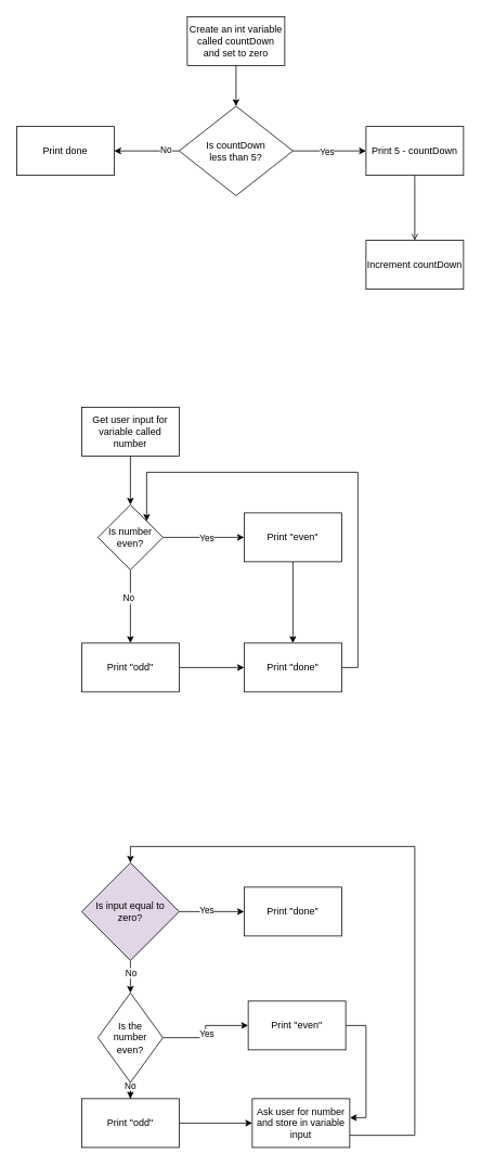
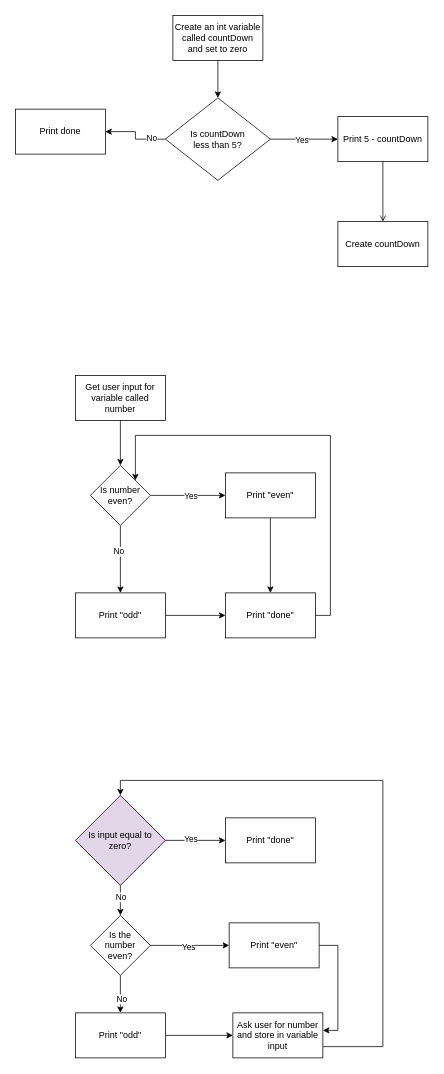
  <mxCell id="0" />
  <mxCell id="1" parent="0" />
  <mxCell id="2" value="" style="edgeStyle=orthogonalEdgeStyle;rounded=0;orthogonalLoop=1;jettySize=auto;html=1;" edge="1" parent="1" source="3" target="8"><mxGeometry relative="1" as="geometry" /></mxCell>
  <mxCell id="3" value="Create an int variable called countDown and set to zero" style="rounded=0;whiteSpace=wrap;html=1;" vertex="1" parent="1"><mxGeometry x="230" y="20" width="120" height="60" as="geometry" /></mxCell>
  <mxCell id="4" value="" style="edgeStyle=orthogonalEdgeStyle;rounded=0;orthogonalLoop=1;jettySize=auto;html=1;" edge="1" parent="1" source="8" target="10"><mxGeometry relative="1" as="geometry" /></mxCell>
  <mxCell id="5" value="Yes" style="edgeLabel;html=1;align=center;verticalAlign=middle;resizable=0;points=[];" vertex="1" connectable="0" parent="4"><mxGeometry x="-0.1" relative="1" as="geometry"><mxPoint as="offset" /></mxGeometry></mxCell>
  <mxCell id="6" style="edgeStyle=orthogonalEdgeStyle;rounded=0;orthogonalLoop=1;jettySize=auto;html=1;" edge="1" parent="1" source="8" target="12"><mxGeometry relative="1" as="geometry" /></mxCell>
  <mxCell id="7" value="No" style="edgeLabel;html=1;align=center;verticalAlign=middle;resizable=0;points=[];" vertex="1" connectable="0" parent="6"><mxGeometry x="-0.561" y="-2" relative="1" as="geometry"><mxPoint x="1" as="offset" /></mxGeometry></mxCell>
  <mxCell id="8" value="Is countDown &lt;br&gt;less than 5?" style="rhombus;whiteSpace=wrap;html=1;rounded=0;" vertex="1" parent="1"><mxGeometry x="220" y="130" width="140" height="110" as="geometry" /></mxCell>
  <mxCell id="9" value="" style="edgeStyle=orthogonalEdgeStyle;rounded=0;orthogonalLoop=1;jettySize=auto;html=1;endArrow=open;" edge="1" parent="1" source="10" target="11"><mxGeometry relative="1" as="geometry" /></mxCell>
  <mxCell id="10" value="Print 5 - countDown" style="whiteSpace=wrap;html=1;rounded=0;" vertex="1" parent="1"><mxGeometry x="450" y="155" width="120" height="60" as="geometry" /></mxCell>
- <mxCell id="11" value="Increment countDown" style="whiteSpace=wrap;html=1;rounded=0;" vertex="1" parent="1"><mxGeometry x="450" y="295" width="120" height="60" as="geometry" /></mxCell>
- <mxCell id="12" value="Print done" style="whiteSpace=wrap;html=1;rounded=0;" vertex="1" parent="1"><mxGeometry x="20" y="155" width="120" height="60" as="geometry" /></mxCell>
+ <mxCell id="11" value="Create countDown" style="whiteSpace=wrap;html=1;rounded=0;" vertex="1" parent="1"><mxGeometry x="450" y="295" width="120" height="60" as="geometry" /></mxCell>
+ <mxCell id="12" value="Print done" style="whiteSpace=wrap;html=1;rounded=0;" vertex="1" parent="1"><mxGeometry x="20" y="145" width="120" height="60" as="geometry" /></mxCell>
  <mxCell id="13" style="edgeStyle=orthogonalEdgeStyle;rounded=0;orthogonalLoop=1;jettySize=auto;html=1;" edge="1" parent="1" source="14" target="19"><mxGeometry relative="1" as="geometry" /></mxCell>
  <mxCell id="14" value="Get user input for variable called number" style="rounded=0;whiteSpace=wrap;html=1;" vertex="1" parent="1"><mxGeometry x="100" y="500" width="120" height="60" as="geometry" /></mxCell>
  <mxCell id="15" value="" style="edgeStyle=orthogonalEdgeStyle;rounded=0;orthogonalLoop=1;jettySize=auto;html=1;" edge="1" parent="1" source="19" target="21"><mxGeometry relative="1" as="geometry" /></mxCell>
  <mxCell id="16" value="Yes" style="edgeLabel;html=1;align=center;verticalAlign=middle;resizable=0;points=[];" vertex="1" connectable="0" parent="15"><mxGeometry x="0.05" relative="1" as="geometry"><mxPoint as="offset" /></mxGeometry></mxCell>
  <mxCell id="17" value="" style="edgeStyle=orthogonalEdgeStyle;rounded=0;orthogonalLoop=1;jettySize=auto;html=1;" edge="1" parent="1" source="19" target="23"><mxGeometry relative="1" as="geometry" /></mxCell>
  <mxCell id="18" value="No" style="edgeLabel;html=1;align=center;verticalAlign=middle;resizable=0;points=[];" vertex="1" connectable="0" parent="17"><mxGeometry x="-0.252" y="-3" relative="1" as="geometry"><mxPoint as="offset" /></mxGeometry></mxCell>
  <mxCell id="19" value="Is number even?" style="rhombus;whiteSpace=wrap;html=1;" vertex="1" parent="1"><mxGeometry x="120" y="620" width="80" height="80" as="geometry" /></mxCell>
  <mxCell id="20" style="edgeStyle=orthogonalEdgeStyle;rounded=0;orthogonalLoop=1;jettySize=auto;html=1;" edge="1" parent="1" source="21" target="25"><mxGeometry relative="1" as="geometry" /></mxCell>
  <mxCell id="21" value="Print &quot;even&quot;" style="whiteSpace=wrap;html=1;" vertex="1" parent="1"><mxGeometry x="300" y="630" width="120" height="60" as="geometry" /></mxCell>
  <mxCell id="22" value="" style="edgeStyle=orthogonalEdgeStyle;rounded=0;orthogonalLoop=1;jettySize=auto;html=1;" edge="1" parent="1" source="23" target="25"><mxGeometry relative="1" as="geometry" /></mxCell>
  <mxCell id="23" value="Print &quot;odd&quot;" style="whiteSpace=wrap;html=1;" vertex="1" parent="1"><mxGeometry x="100" y="790" width="120" height="60" as="geometry" /></mxCell>
  <mxCell id="24" style="edgeStyle=orthogonalEdgeStyle;rounded=0;orthogonalLoop=1;jettySize=auto;html=1;entryX=1;entryY=0;entryDx=0;entryDy=0;exitX=1;exitY=0.5;exitDx=0;exitDy=0;" edge="1" parent="1" source="25" target="19"><mxGeometry relative="1" as="geometry"><mxPoint x="540" y="830" as="sourcePoint" /><mxPoint x="460" y="540" as="targetPoint" /><Array as="points"><mxPoint x="440" y="820" /><mxPoint x="440" y="580" /><mxPoint x="180" y="580" /></Array></mxGeometry></mxCell>
  <mxCell id="25" value="Print &quot;done&quot;" style="whiteSpace=wrap;html=1;" vertex="1" parent="1"><mxGeometry x="300" y="790" width="120" height="60" as="geometry" /></mxCell>
  <mxCell id="26" value="" style="edgeStyle=orthogonalEdgeStyle;rounded=0;orthogonalLoop=1;jettySize=auto;html=1;entryX=0.5;entryY=0;entryDx=0;entryDy=0;exitX=1;exitY=0.75;exitDx=0;exitDy=0;" edge="1" parent="1" source="27" target="32"><mxGeometry relative="1" as="geometry"><mxPoint x="690" y="1200" as="sourcePoint" /><mxPoint x="540" y="1000" as="targetPoint" /><Array as="points"><mxPoint x="510" y="1395" /><mxPoint x="510" y="1040" /><mxPoint x="160" y="1040" /></Array></mxGeometry></mxCell>
  <mxCell id="27" value="Ask user for number and store in variable input" style="rounded=0;whiteSpace=wrap;html=1;" vertex="1" parent="1"><mxGeometry x="310" y="1350" width="120" height="60" as="geometry" /></mxCell>
  <mxCell id="28" value="" style="edgeStyle=orthogonalEdgeStyle;rounded=0;orthogonalLoop=1;jettySize=auto;html=1;" edge="1" parent="1" source="32" target="33"><mxGeometry relative="1" as="geometry" /></mxCell>
  <mxCell id="29" value="Yes" style="edgeLabel;html=1;align=center;verticalAlign=middle;resizable=0;points=[];" vertex="1" connectable="0" parent="28"><mxGeometry x="-0.163" y="2" relative="1" as="geometry"><mxPoint as="offset" /></mxGeometry></mxCell>
  <mxCell id="30" style="edgeStyle=orthogonalEdgeStyle;rounded=0;orthogonalLoop=1;jettySize=auto;html=1;entryX=0.5;entryY=0;entryDx=0;entryDy=0;" edge="1" parent="1" source="32" target="38"><mxGeometry relative="1" as="geometry" /></mxCell>
  <mxCell id="31" value="No" style="edgeLabel;html=1;align=center;verticalAlign=middle;resizable=0;points=[];" vertex="1" connectable="0" parent="30"><mxGeometry x="-0.271" relative="1" as="geometry"><mxPoint as="offset" /></mxGeometry></mxCell>
  <mxCell id="32" value="Is input equal to zero?" style="rhombus;whiteSpace=wrap;html=1;rounded=0;fillColor=#e1d5e7;" vertex="1" parent="1"><mxGeometry x="100" y="1060" width="120" height="120" as="geometry" /></mxCell>
  <mxCell id="33" value="Print &quot;done&quot;" style="whiteSpace=wrap;html=1;rounded=0;" vertex="1" parent="1"><mxGeometry x="300" y="1090" width="120" height="60" as="geometry" /></mxCell>
  <mxCell id="34" value="" style="edgeStyle=orthogonalEdgeStyle;rounded=0;orthogonalLoop=1;jettySize=auto;html=1;" edge="1" parent="1" source="38" target="40"><mxGeometry relative="1" as="geometry" /></mxCell>
  <mxCell id="35" value="Yes" style="edgeLabel;html=1;align=center;verticalAlign=middle;resizable=0;points=[];" vertex="1" connectable="0" parent="34"><mxGeometry x="-0.05" y="-1" relative="1" as="geometry"><mxPoint as="offset" /></mxGeometry></mxCell>
  <mxCell id="36" value="" style="edgeStyle=orthogonalEdgeStyle;rounded=0;orthogonalLoop=1;jettySize=auto;html=1;" edge="1" parent="1" source="38" target="42"><mxGeometry relative="1" as="geometry" /></mxCell>
  <mxCell id="37" value="No" style="edgeLabel;html=1;align=center;verticalAlign=middle;resizable=0;points=[];" vertex="1" connectable="0" parent="36"><mxGeometry x="0.23" y="1" relative="1" as="geometry"><mxPoint as="offset" /></mxGeometry></mxCell>
- <mxCell id="38" value="Is the &lt;br&gt;number &lt;br&gt;even?" style="rhombus;whiteSpace=wrap;html=1;" vertex="1" parent="1"><mxGeometry x="120" y="1220" width="80" height="110" as="geometry" /></mxCell>
+ <mxCell id="38" value="Is the &lt;br&gt;number &lt;br&gt;even?" style="rhombus;whiteSpace=wrap;html=1;" vertex="1" parent="1"><mxGeometry x="120" y="1220" width="80" height="80" as="geometry" /></mxCell>
  <mxCell id="39" style="edgeStyle=orthogonalEdgeStyle;rounded=0;orthogonalLoop=1;jettySize=auto;html=1;entryX=1.001;entryY=0.389;entryDx=0;entryDy=0;exitX=1;exitY=0.5;exitDx=0;exitDy=0;entryPerimeter=0;" edge="1" parent="1" source="40" target="27"><mxGeometry relative="1" as="geometry"><mxPoint x="540" y="985" as="targetPoint" /><mxPoint x="625" y="1255" as="sourcePoint" /></mxGeometry></mxCell>
  <mxCell id="40" value="Print &quot;even&quot;" style="whiteSpace=wrap;html=1;" vertex="1" parent="1"><mxGeometry x="305" y="1230" width="120" height="60" as="geometry" /></mxCell>
  <mxCell id="41" style="edgeStyle=orthogonalEdgeStyle;rounded=0;orthogonalLoop=1;jettySize=auto;html=1;entryX=0;entryY=0.5;entryDx=0;entryDy=0;exitX=1;exitY=0.5;exitDx=0;exitDy=0;" edge="1" parent="1" source="42" target="27"><mxGeometry relative="1" as="geometry"><mxPoint x="110" y="1360" as="sourcePoint" /><mxPoint x="50" y="1020" as="targetPoint" /></mxGeometry></mxCell>
  <mxCell id="42" value="Print &quot;odd&quot;" style="whiteSpace=wrap;html=1;" vertex="1" parent="1"><mxGeometry x="100" y="1350" width="120" height="60" as="geometry" /></mxCell>
